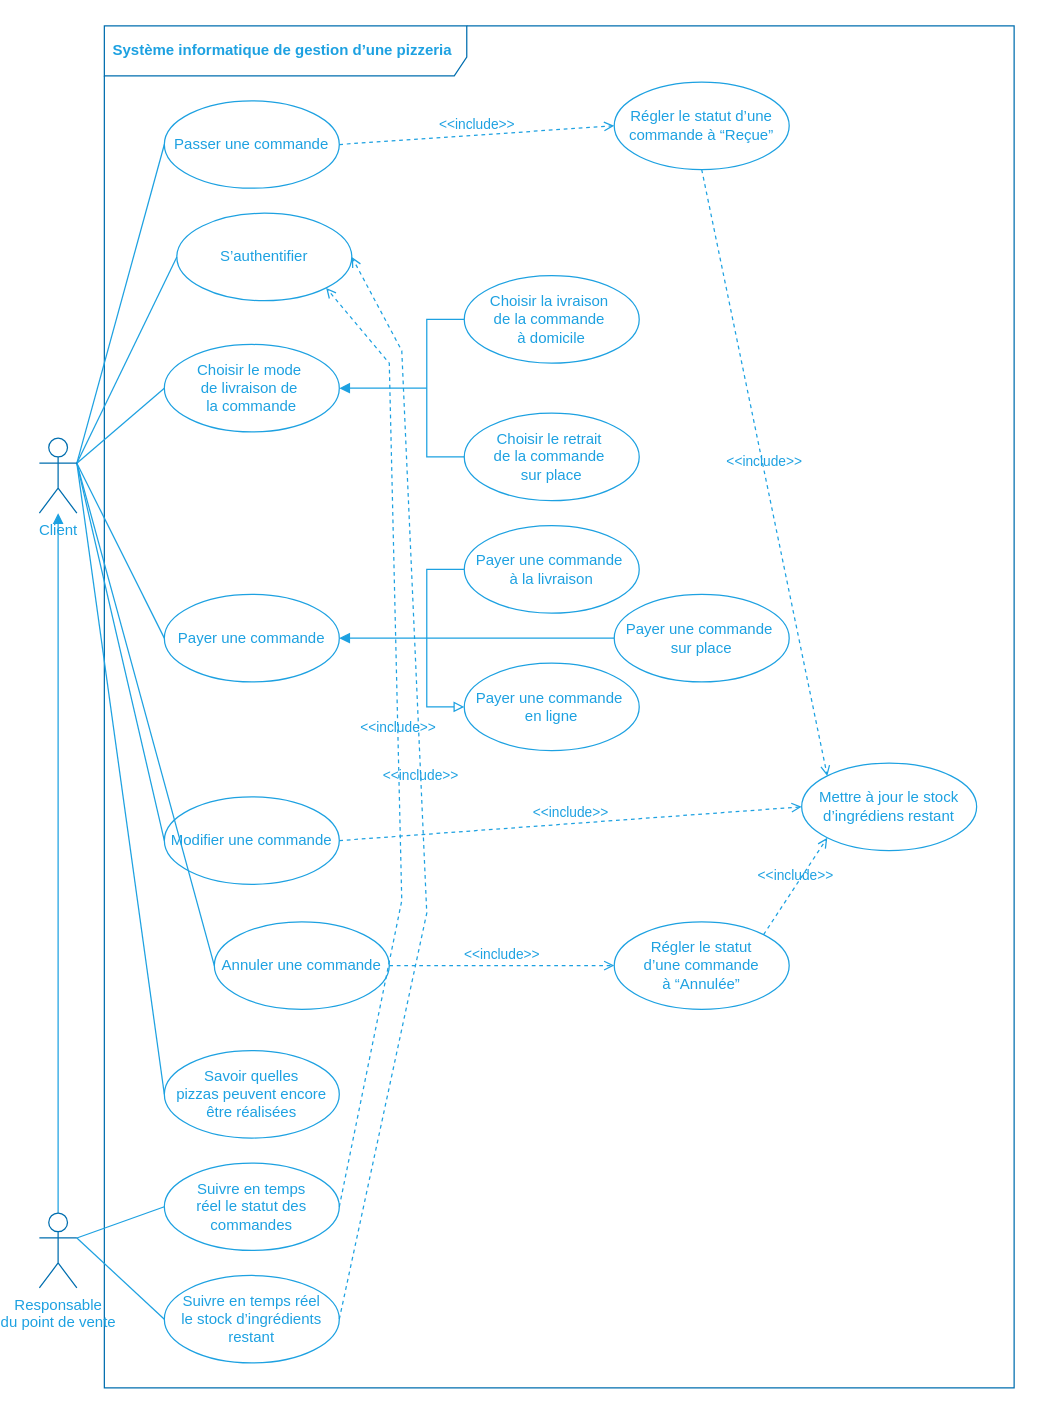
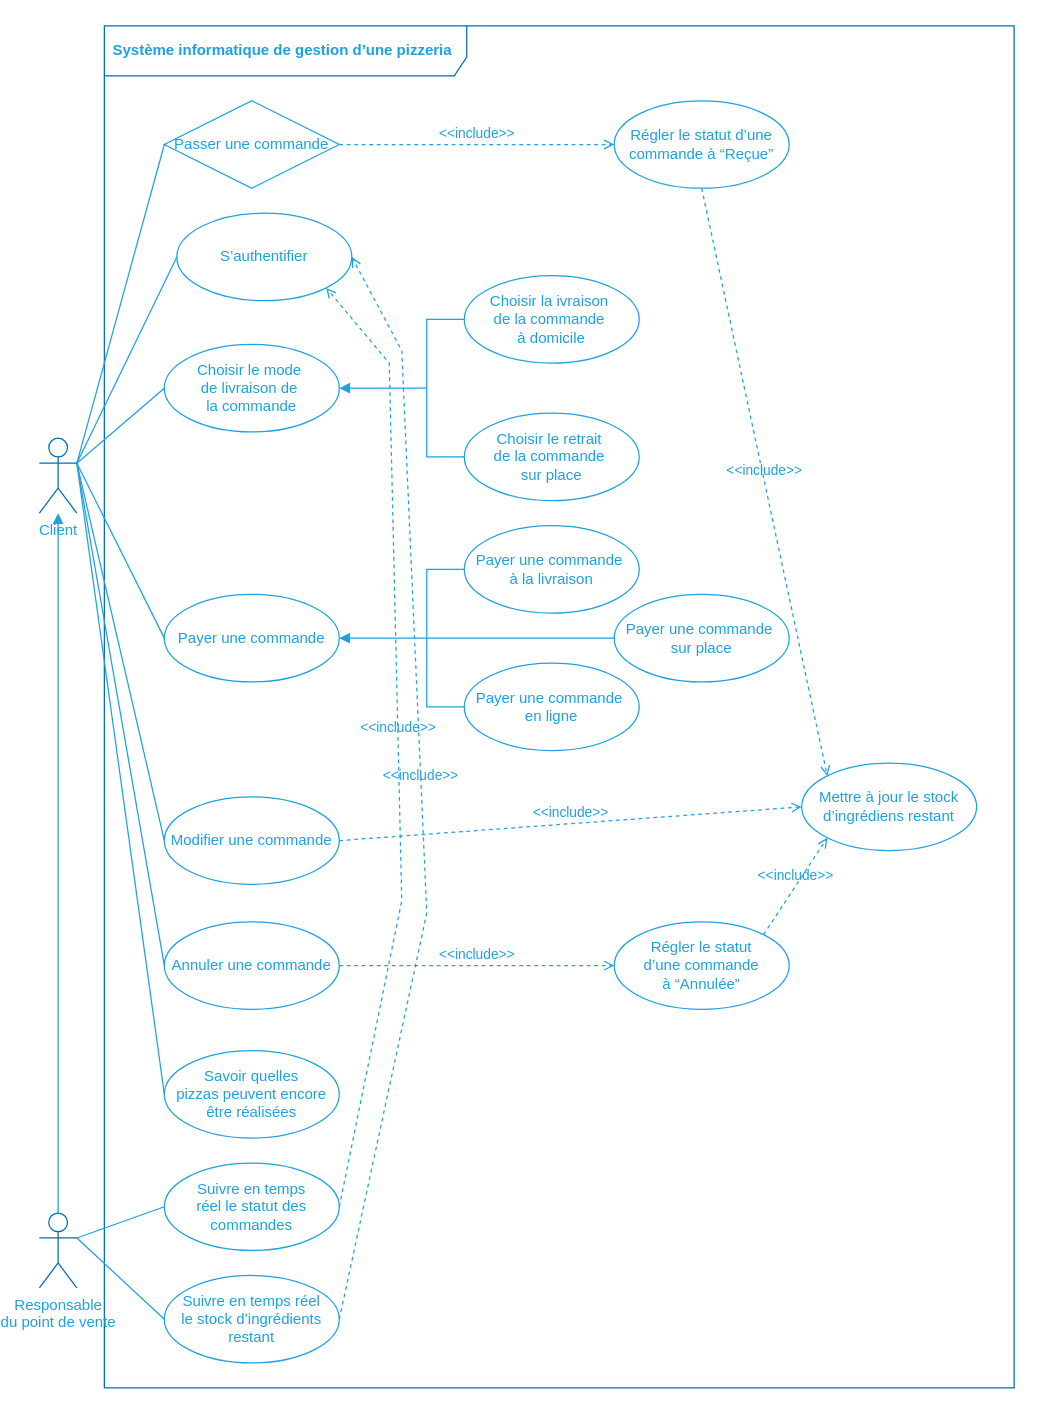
  <mxCell id="0" />
  <mxCell id="1" value="Application" style="" parent="0" />
  <mxCell id="2" value="&lt;font color=&quot;#1da1e1&quot;&gt;Système informatique de gestion d’une pizzeria&lt;/font&gt;" style="shape=umlFrame;whiteSpace=wrap;html=1;width=290;height=40;boundedLbl=1;verticalAlign=middle;align=left;spacingLeft=5;strokeColor=#006EAF;fontColor=#ffffff;fillColor=none;fontStyle=1" parent="1" vertex="1"><mxGeometry x="72" y="20" width="728" height="1090" as="geometry" /></mxCell>
  <mxCell id="3" value="&lt;font color=&quot;#1da1e1&quot;&gt;Mettre à jour le stock d’ingrédiens restant&lt;/font&gt;" style="ellipse;whiteSpace=wrap;html=1;fillColor=none;strokeColor=#1DA1E1;" parent="1" vertex="1"><mxGeometry x="630" y="610" width="140" height="70" as="geometry" /></mxCell>
- <mxCell id="4" value="&lt;font color=&quot;#1da1e1&quot;&gt;Régler le statut d’une commande à “Reçue”&lt;/font&gt;" style="ellipse;whiteSpace=wrap;html=1;fillColor=none;strokeColor=#1DA1E1;" parent="1" vertex="1"><mxGeometry x="480" y="65" width="140" height="70" as="geometry" /></mxCell>
+ <mxCell id="4" value="&lt;font color=&quot;#1da1e1&quot;&gt;Régler le statut d’une commande à “Reçue”&lt;/font&gt;" style="ellipse;whiteSpace=wrap;html=1;fillColor=none;strokeColor=#1DA1E1;" parent="1" vertex="1"><mxGeometry x="480" y="80" width="140" height="70" as="geometry" /></mxCell>
  <mxCell id="5" style="edgeStyle=none;rounded=0;orthogonalLoop=1;jettySize=auto;html=1;exitX=0;exitY=0.5;exitDx=0;exitDy=0;entryX=1;entryY=0.333;entryDx=0;entryDy=0;entryPerimeter=0;endArrow=none;endFill=0;strokeColor=#1DA1E1;" parent="1" source="6" target="45" edge="1"><mxGeometry relative="1" as="geometry" /></mxCell>
  <mxCell id="6" value="&lt;font color=&quot;#1da1e1&quot;&gt;Modifier une commande&lt;/font&gt;" style="ellipse;whiteSpace=wrap;html=1;fillColor=none;strokeColor=#1DA1E1;" parent="1" vertex="1"><mxGeometry x="120" y="637" width="140" height="70" as="geometry" /></mxCell>
  <mxCell id="7" style="edgeStyle=none;rounded=0;orthogonalLoop=1;jettySize=auto;html=1;exitX=0;exitY=0.5;exitDx=0;exitDy=0;entryX=1;entryY=0.333;entryDx=0;entryDy=0;entryPerimeter=0;endArrow=none;endFill=0;strokeColor=#1DA1E1;" parent="1" source="8" target="45" edge="1"><mxGeometry relative="1" as="geometry" /></mxCell>
- <mxCell id="8" value="&lt;font color=&quot;#1da1e1&quot;&gt;Annuler une commande&lt;/font&gt;" style="ellipse;whiteSpace=wrap;html=1;fillColor=none;strokeColor=#1DA1E1;" parent="1" vertex="1"><mxGeometry x="160" y="737" width="140" height="70" as="geometry" /></mxCell>
+ <mxCell id="8" value="&lt;font color=&quot;#1da1e1&quot;&gt;Annuler une commande&lt;/font&gt;" style="ellipse;whiteSpace=wrap;html=1;fillColor=none;strokeColor=#1DA1E1;" parent="1" vertex="1"><mxGeometry x="120" y="737" width="140" height="70" as="geometry" /></mxCell>
  <mxCell id="9" style="edgeStyle=none;rounded=0;orthogonalLoop=1;jettySize=auto;html=1;exitX=0;exitY=0.5;exitDx=0;exitDy=0;entryX=1;entryY=0.333;entryDx=0;entryDy=0;entryPerimeter=0;endArrow=none;endFill=0;strokeColor=#1DA1E1;" parent="1" source="10" target="45" edge="1"><mxGeometry relative="1" as="geometry" /></mxCell>
- <mxCell id="10" value="&lt;font color=&quot;#1da1e1&quot;&gt;Passer une commande&lt;/font&gt;" style="ellipse;whiteSpace=wrap;html=1;fillColor=none;strokeColor=#1DA1E1;" parent="1" vertex="1"><mxGeometry x="120" y="80" width="140" height="70" as="geometry" /></mxCell>
+ <mxCell id="10" value="&lt;font color=&quot;#1da1e1&quot;&gt;Passer une commande&lt;/font&gt;" style="rhombus;whiteSpace=wrap;html=1;fillColor=none;strokeColor=#1DA1E1;" parent="1" vertex="1"><mxGeometry x="120" y="80" width="140" height="70" as="geometry" /></mxCell>
  <mxCell id="11" style="edgeStyle=none;rounded=0;orthogonalLoop=1;jettySize=auto;html=1;exitX=0;exitY=0.5;exitDx=0;exitDy=0;entryX=1;entryY=0.333;entryDx=0;entryDy=0;entryPerimeter=0;endArrow=none;endFill=0;strokeColor=#1DA1E1;" parent="1" source="36" target="45" edge="1"><mxGeometry relative="1" as="geometry" /></mxCell>
  <mxCell id="12" style="edgeStyle=none;rounded=0;orthogonalLoop=1;jettySize=auto;html=1;exitX=0;exitY=0.5;exitDx=0;exitDy=0;endArrow=none;endFill=0;strokeColor=#1DA1E1;" parent="1" source="6" target="6" edge="1"><mxGeometry relative="1" as="geometry" /></mxCell>
  <mxCell id="13" value="&lt;font color=&quot;#1da1e1&quot;&gt;&amp;lt;&amp;lt;include&amp;gt;&amp;gt;&lt;/font&gt;" style="html=1;verticalAlign=bottom;labelBackgroundColor=none;endArrow=open;endFill=0;dashed=1;strokeColor=#1DA1E1;exitX=1;exitY=0.5;exitDx=0;exitDy=0;entryX=0;entryY=0.5;entryDx=0;entryDy=0;" parent="1" source="10" target="4" edge="1"><mxGeometry width="160" relative="1" as="geometry"><mxPoint x="260" y="160" as="sourcePoint" /><mxPoint x="420" y="160" as="targetPoint" /></mxGeometry></mxCell>
  <mxCell id="14" value="&lt;font color=&quot;#1da1e1&quot;&gt;&amp;lt;&amp;lt;include&amp;gt;&amp;gt;&lt;/font&gt;" style="html=1;verticalAlign=bottom;labelBackgroundColor=none;endArrow=open;endFill=0;dashed=1;strokeColor=#1DA1E1;exitX=0.5;exitY=1;exitDx=0;exitDy=0;entryX=0;entryY=0;entryDx=0;entryDy=0;" parent="1" source="4" target="3" edge="1"><mxGeometry width="160" relative="1" as="geometry"><mxPoint x="270" y="125" as="sourcePoint" /><mxPoint x="370" y="125" as="targetPoint" /></mxGeometry></mxCell>
  <mxCell id="15" value="&lt;font color=&quot;#1da1e1&quot;&gt;&amp;lt;&amp;lt;include&amp;gt;&amp;gt;&lt;/font&gt;" style="html=1;verticalAlign=bottom;labelBackgroundColor=none;endArrow=open;endFill=0;dashed=1;strokeColor=#1DA1E1;exitX=1;exitY=0.5;exitDx=0;exitDy=0;entryX=0;entryY=0.5;entryDx=0;entryDy=0;" parent="1" source="6" target="3" edge="1"><mxGeometry width="160" relative="1" as="geometry"><mxPoint x="270" y="125" as="sourcePoint" /><mxPoint x="370" y="125" as="targetPoint" /></mxGeometry></mxCell>
  <mxCell id="16" value="&lt;font color=&quot;#1da1e1&quot;&gt;Régler le statut &lt;br&gt;d’une commande &lt;br&gt;à “Annulée”&lt;/font&gt;" style="ellipse;whiteSpace=wrap;html=1;fillColor=none;strokeColor=#1DA1E1;" parent="1" vertex="1"><mxGeometry x="480" y="737" width="140" height="70" as="geometry" /></mxCell>
  <mxCell id="17" value="&lt;font color=&quot;#1da1e1&quot;&gt;&amp;lt;&amp;lt;include&amp;gt;&amp;gt;&lt;/font&gt;" style="html=1;verticalAlign=bottom;labelBackgroundColor=none;endArrow=open;endFill=0;dashed=1;strokeColor=#1DA1E1;exitX=1;exitY=0.5;exitDx=0;exitDy=0;entryX=0;entryY=0.5;entryDx=0;entryDy=0;" parent="1" source="8" target="16" edge="1"><mxGeometry width="160" relative="1" as="geometry"><mxPoint x="270" y="690" as="sourcePoint" /><mxPoint x="340" y="690" as="targetPoint" /></mxGeometry></mxCell>
  <mxCell id="18" value="&lt;font color=&quot;#1da1e1&quot;&gt;&amp;lt;&amp;lt;include&amp;gt;&amp;gt;&lt;/font&gt;" style="html=1;verticalAlign=bottom;labelBackgroundColor=none;endArrow=open;endFill=0;dashed=1;strokeColor=#1DA1E1;exitX=1;exitY=0;exitDx=0;exitDy=0;entryX=0;entryY=1;entryDx=0;entryDy=0;" parent="1" source="16" target="3" edge="1"><mxGeometry width="160" relative="1" as="geometry"><mxPoint x="280" y="135" as="sourcePoint" /><mxPoint x="350" y="135" as="targetPoint" /></mxGeometry></mxCell>
  <mxCell id="19" style="edgeStyle=none;rounded=0;orthogonalLoop=1;jettySize=auto;html=1;exitX=0;exitY=0.5;exitDx=0;exitDy=0;entryX=1;entryY=0.333;entryDx=0;entryDy=0;entryPerimeter=0;endArrow=none;endFill=0;strokeColor=#1DA1E1;" parent="1" source="30" target="45" edge="1"><mxGeometry relative="1" as="geometry" /></mxCell>
  <mxCell id="20" style="edgeStyle=none;rounded=0;orthogonalLoop=1;jettySize=auto;html=1;exitX=0;exitY=0.5;exitDx=0;exitDy=0;entryX=1;entryY=0.333;entryDx=0;entryDy=0;entryPerimeter=0;endArrow=none;endFill=0;strokeColor=#1DA1E1;" parent="1" source="21" target="45" edge="1"><mxGeometry relative="1" as="geometry" /></mxCell>
  <mxCell id="21" value="&lt;font color=&quot;#1da1e1&quot;&gt;S’authentifier&lt;/font&gt;" style="ellipse;whiteSpace=wrap;html=1;fillColor=none;strokeColor=#1DA1E1;" parent="1" vertex="1"><mxGeometry x="130" y="170" width="140" height="70" as="geometry" /></mxCell>
  <mxCell id="22" style="edgeStyle=none;rounded=0;orthogonalLoop=1;jettySize=auto;html=1;exitX=0;exitY=0.5;exitDx=0;exitDy=0;entryX=1;entryY=0.333;entryDx=0;entryDy=0;entryPerimeter=0;endArrow=none;endFill=0;strokeColor=#1DA1E1;" parent="1" source="23" target="45" edge="1"><mxGeometry relative="1" as="geometry" /></mxCell>
  <mxCell id="23" value="&lt;font color=&quot;#1da1e1&quot;&gt;Savoir quelles &lt;br&gt;pizzas peuvent encore être réalisées&lt;br&gt;&lt;/font&gt;" style="ellipse;whiteSpace=wrap;html=1;fillColor=none;strokeColor=#1DA1E1;" parent="1" vertex="1"><mxGeometry x="120" y="840" width="140" height="70" as="geometry" /></mxCell>
  <mxCell id="24" style="edgeStyle=none;rounded=0;orthogonalLoop=1;jettySize=auto;html=1;exitX=0;exitY=0.5;exitDx=0;exitDy=0;entryX=1;entryY=0.333;entryDx=0;entryDy=0;entryPerimeter=0;endArrow=none;endFill=0;strokeColor=#1DA1E1;" edge="1" parent="1" source="25" target="29"><mxGeometry relative="1" as="geometry" /></mxCell>
  <mxCell id="25" value="&lt;font color=&quot;#1da1e1&quot;&gt;Suivre en temps&amp;nbsp;réel &lt;br&gt;le stock d’ingrédients &lt;br&gt;restant&lt;/font&gt;" style="ellipse;whiteSpace=wrap;html=1;fillColor=none;strokeColor=#1DA1E1;" vertex="1" parent="1"><mxGeometry x="120" y="1020" width="140" height="70" as="geometry" /></mxCell>
  <mxCell id="26" style="rounded=0;orthogonalLoop=1;jettySize=auto;html=1;exitX=0;exitY=0.5;exitDx=0;exitDy=0;entryX=1;entryY=0.333;entryDx=0;entryDy=0;entryPerimeter=0;endArrow=none;endFill=0;strokeColor=#1DA1E1;" edge="1" parent="1" source="27" target="29"><mxGeometry relative="1" as="geometry" /></mxCell>
  <mxCell id="27" value="&lt;font color=&quot;#1da1e1&quot;&gt;Suivre en temps &lt;br&gt;réel le statut des commandes&lt;/font&gt;" style="ellipse;whiteSpace=wrap;html=1;fillColor=none;strokeColor=#1DA1E1;" vertex="1" parent="1"><mxGeometry x="120" y="930" width="140" height="70" as="geometry" /></mxCell>
  <mxCell id="28" style="edgeStyle=none;rounded=0;orthogonalLoop=1;jettySize=auto;html=1;exitX=0.5;exitY=0;exitDx=0;exitDy=0;exitPerimeter=0;endArrow=block;endFill=1;strokeColor=#1DA1E1;" edge="1" parent="1" source="29" target="45"><mxGeometry relative="1" as="geometry"><mxPoint x="35" y="530" as="targetPoint" /></mxGeometry></mxCell>
  <mxCell id="29" value="&lt;font color=&quot;#1da1e1&quot;&gt;Responsable&lt;br&gt;du point de vente&lt;br&gt;&lt;/font&gt;" style="shape=umlActor;verticalLabelPosition=bottom;verticalAlign=top;html=1;strokeColor=#006EAF;fontColor=#ffffff;fillColor=none;" vertex="1" parent="1"><mxGeometry x="20" y="970" width="30" height="60" as="geometry" /></mxCell>
  <mxCell id="30" value="&lt;span style=&quot;color: rgb(29 , 161 , 225)&quot;&gt;Choisir le mode&amp;nbsp;&lt;/span&gt;&lt;br style=&quot;color: rgb(29 , 161 , 225)&quot;&gt;&lt;span style=&quot;color: rgb(29 , 161 , 225)&quot;&gt;de livraison de&amp;nbsp;&lt;/span&gt;&lt;br style=&quot;color: rgb(29 , 161 , 225)&quot;&gt;&lt;span style=&quot;color: rgb(29 , 161 , 225)&quot;&gt;la commande&lt;/span&gt;" style="ellipse;whiteSpace=wrap;html=1;fillColor=none;strokeColor=#1DA1E1;" parent="1" vertex="1"><mxGeometry x="120" y="275" width="140" height="70" as="geometry" /></mxCell>
  <mxCell id="31" value="" style="group" parent="1" vertex="1" connectable="0"><mxGeometry x="330" y="220" width="170" height="180" as="geometry" /></mxCell>
  <mxCell id="32" value="&lt;span style=&quot;color: rgb(29 , 161 , 225)&quot;&gt;Choisir le retrait&amp;nbsp;&lt;/span&gt;&lt;br style=&quot;color: rgb(29 , 161 , 225)&quot;&gt;&lt;span style=&quot;color: rgb(29 , 161 , 225)&quot;&gt;de la commande&amp;nbsp;&lt;/span&gt;&lt;br style=&quot;color: rgb(29 , 161 , 225)&quot;&gt;&lt;span style=&quot;color: rgb(29 , 161 , 225)&quot;&gt;sur place&lt;/span&gt;" style="ellipse;whiteSpace=wrap;html=1;fillColor=none;strokeColor=#1DA1E1;" parent="31" vertex="1"><mxGeometry x="30" y="110" width="140" height="70" as="geometry" /></mxCell>
  <mxCell id="33" style="edgeStyle=orthogonalEdgeStyle;rounded=0;orthogonalLoop=1;jettySize=auto;html=1;exitX=0;exitY=0.5;exitDx=0;exitDy=0;entryX=0;entryY=0.5;entryDx=0;entryDy=0;endArrow=none;endFill=0;strokeColor=#1DA1E1;" parent="31" source="34" target="32" edge="1"><mxGeometry relative="1" as="geometry"><Array as="points"><mxPoint y="35" /><mxPoint y="145" /></Array></mxGeometry></mxCell>
  <mxCell id="34" value="&lt;span style=&quot;color: rgb(29 , 161 , 225)&quot;&gt;Choisir la ivraison&amp;nbsp;&lt;/span&gt;&lt;br style=&quot;color: rgb(29 , 161 , 225)&quot;&gt;&lt;span style=&quot;color: rgb(29 , 161 , 225)&quot;&gt;de la commande&amp;nbsp;&lt;/span&gt;&lt;br style=&quot;color: rgb(29 , 161 , 225)&quot;&gt;&lt;span style=&quot;color: rgb(29 , 161 , 225)&quot;&gt;à domicile&lt;/span&gt;" style="ellipse;whiteSpace=wrap;html=1;fillColor=none;strokeColor=#1DA1E1;" parent="31" vertex="1"><mxGeometry x="30" width="140" height="70" as="geometry" /></mxCell>
  <mxCell id="35" style="rounded=0;orthogonalLoop=1;jettySize=auto;html=1;endArrow=block;endFill=1;strokeColor=#1DA1E1;entryX=1;entryY=0.5;entryDx=0;entryDy=0;" parent="1" target="30" edge="1"><mxGeometry x="140" y="230" as="geometry"><mxPoint x="-120.5" y="60" as="targetPoint" /><mxPoint x="330" y="310" as="sourcePoint" /></mxGeometry></mxCell>
  <mxCell id="36" value="&lt;font color=&quot;#1da1e1&quot;&gt;Payer une commande&lt;/font&gt;" style="ellipse;whiteSpace=wrap;html=1;fillColor=none;strokeColor=#1DA1E1;" parent="1" vertex="1"><mxGeometry x="120" y="475" width="140" height="70" as="geometry" /></mxCell>
  <mxCell id="37" style="rounded=0;orthogonalLoop=1;jettySize=auto;html=1;endArrow=block;endFill=1;strokeColor=#1DA1E1;entryX=1;entryY=0.5;entryDx=0;entryDy=0;exitX=0;exitY=0.5;exitDx=0;exitDy=0;" parent="1" source="41" target="36" edge="1"><mxGeometry x="180" y="430" as="geometry"><mxPoint x="300" y="510" as="targetPoint" /><mxPoint x="330" y="510" as="sourcePoint" /></mxGeometry></mxCell>
  <mxCell id="38" value="&lt;span style=&quot;color: rgb(29 , 161 , 225)&quot;&gt;Payer une commande&amp;nbsp;&lt;/span&gt;&lt;br style=&quot;color: rgb(29 , 161 , 225)&quot;&gt;&lt;span style=&quot;color: rgb(29 , 161 , 225)&quot;&gt;en ligne&lt;/span&gt;" style="ellipse;whiteSpace=wrap;html=1;fillColor=none;strokeColor=#1DA1E1;" parent="1" vertex="1"><mxGeometry x="360" y="530" width="140" height="70" as="geometry" /></mxCell>
- <mxCell id="39" style="edgeStyle=orthogonalEdgeStyle;rounded=0;orthogonalLoop=1;jettySize=auto;html=1;exitX=0;exitY=0.5;exitDx=0;exitDy=0;entryX=0;entryY=0.5;entryDx=0;entryDy=0;endArrow=block;endFill=0;strokeColor=#1DA1E1;" parent="1" source="40" target="38" edge="1"><mxGeometry x="350" y="430" as="geometry"><Array as="points"><mxPoint x="330" y="455" /><mxPoint x="330" y="565" /></Array></mxGeometry></mxCell>
+ <mxCell id="39" style="edgeStyle=orthogonalEdgeStyle;rounded=0;orthogonalLoop=1;jettySize=auto;html=1;exitX=0;exitY=0.5;exitDx=0;exitDy=0;entryX=0;entryY=0.5;entryDx=0;entryDy=0;endArrow=none;endFill=0;strokeColor=#1DA1E1;" parent="1" source="40" target="38" edge="1"><mxGeometry x="350" y="430" as="geometry"><Array as="points"><mxPoint x="330" y="455" /><mxPoint x="330" y="565" /></Array></mxGeometry></mxCell>
  <mxCell id="40" value="&lt;span style=&quot;color: rgb(29 , 161 , 225)&quot;&gt;Payer une commande&amp;nbsp;&lt;/span&gt;&lt;br style=&quot;color: rgb(29 , 161 , 225)&quot;&gt;&lt;span style=&quot;color: rgb(29 , 161 , 225)&quot;&gt;à la livraison&lt;/span&gt;" style="ellipse;whiteSpace=wrap;html=1;fillColor=none;strokeColor=#1DA1E1;" parent="1" vertex="1"><mxGeometry x="360" y="420" width="140" height="70" as="geometry" /></mxCell>
  <mxCell id="41" value="&lt;span style=&quot;color: rgb(29 , 161 , 225)&quot;&gt;Payer une commande&amp;nbsp;&lt;/span&gt;&lt;br style=&quot;color: rgb(29 , 161 , 225)&quot;&gt;&lt;span style=&quot;color: rgb(29 , 161 , 225)&quot;&gt;sur place&lt;/span&gt;" style="ellipse;whiteSpace=wrap;html=1;fillColor=none;strokeColor=#1DA1E1;" parent="1" vertex="1"><mxGeometry x="480" y="475" width="140" height="70" as="geometry" /></mxCell>
  <mxCell id="42" value="&lt;font color=&quot;#1da1e1&quot;&gt;&amp;lt;&amp;lt;include&amp;gt;&amp;gt;&lt;/font&gt;" style="html=1;verticalAlign=bottom;labelBackgroundColor=none;endArrow=open;endFill=0;dashed=1;strokeColor=#1DA1E1;entryX=1;entryY=1;entryDx=0;entryDy=0;exitX=1;exitY=0.5;exitDx=0;exitDy=0;rounded=0;" edge="1" parent="1" source="27" target="21"><mxGeometry width="160" relative="1" as="geometry"><mxPoint x="241" y="940" as="sourcePoint" /><mxPoint x="490" y="180" as="targetPoint" /><Array as="points"><mxPoint x="310" y="720" /><mxPoint x="300" y="290" /></Array></mxGeometry></mxCell>
  <mxCell id="43" value="&lt;font color=&quot;#1da1e1&quot;&gt;&amp;lt;&amp;lt;include&amp;gt;&amp;gt;&lt;/font&gt;" style="html=1;verticalAlign=bottom;labelBackgroundColor=none;endArrow=open;endFill=0;dashed=1;strokeColor=#1DA1E1;entryX=1;entryY=0.5;entryDx=0;entryDy=0;exitX=1;exitY=0.5;exitDx=0;exitDy=0;rounded=0;" edge="1" parent="1" source="25" target="21"><mxGeometry width="160" relative="1" as="geometry"><mxPoint x="270" y="975" as="sourcePoint" /><mxPoint x="270" y="225" as="targetPoint" /><Array as="points"><mxPoint x="330" y="730" /><mxPoint x="310" y="280" /></Array></mxGeometry></mxCell>
  <mxCell id="44" value="Acteurs et actions" parent="0" />
  <mxCell id="45" value="&lt;font color=&quot;#1da1e1&quot;&gt;Client&lt;br&gt;&lt;/font&gt;" style="shape=umlActor;verticalLabelPosition=bottom;verticalAlign=top;html=1;strokeColor=#006EAF;fontColor=#ffffff;fillColor=none;" parent="44" vertex="1"><mxGeometry x="20" y="350" width="30" height="60" as="geometry" /></mxCell>
